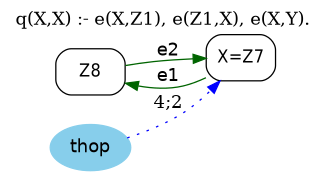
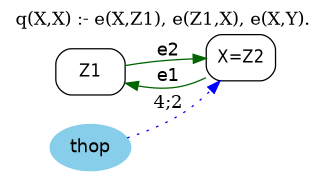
  strict digraph {
    label="q(X,X) :- e(X,Z1), e(Z1,X), e(X,Y)."
    labelloc=t
    rankdir=LR
    node [fontname="Helvetica-Narrow" shape=box style=rounded]
    edge [color=darkgreen fontname=helvetica]
-   Z1 [height=0.5 width=0.75 label=Z8]
-   n2 [height=0.5 label="X=Z7" width=0.75]
+   Z1 [height=0.5 width=0.75]
+   n2 [height=0.5 label="X=Z2" width=0.75]
    thop [color=skyblue fillcolor=skyblue fontname=helvetica height=0.5 shape=oval style="filled,rounded" width=0.79437]
    Z1 -> n2 [label=e2]
    n2 -> Z1 [label=e1]
    thop -> n2 [color=blue constraint=false label="4;2" style=dotted fontname=""]
  }
